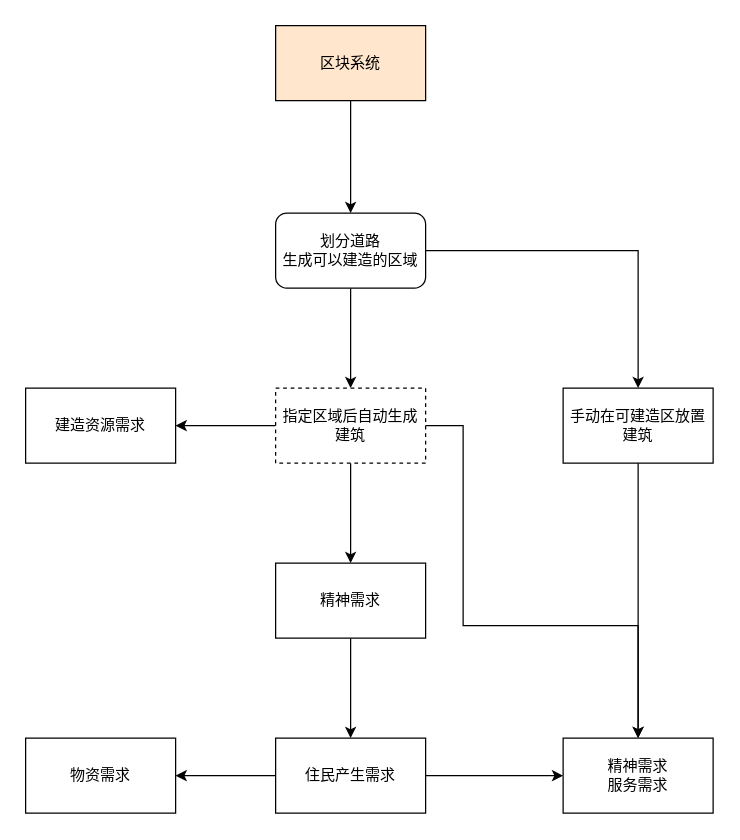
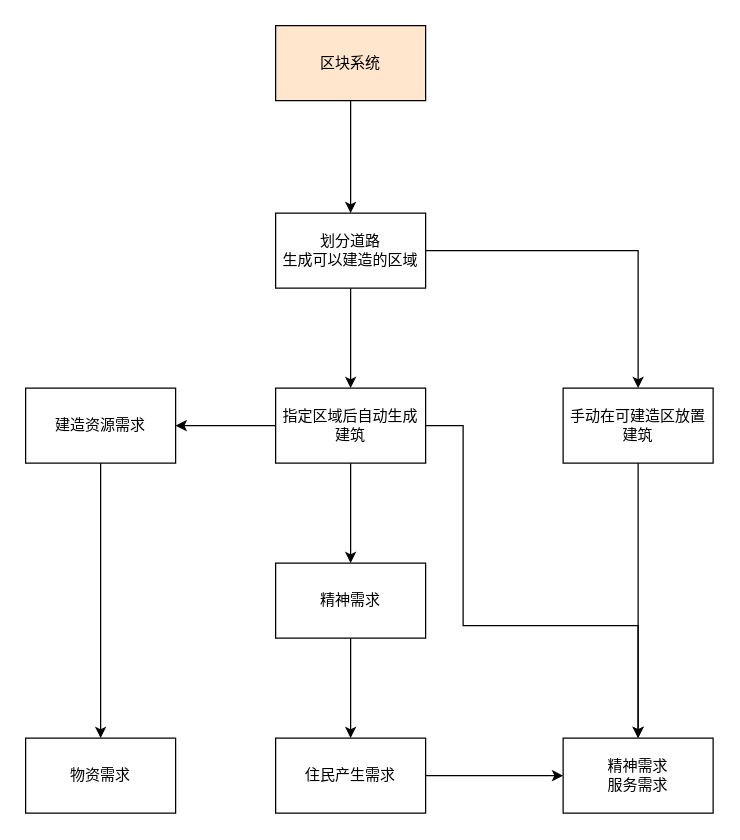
  <mxCell id="0" />
  <mxCell id="1" parent="0" />
  <mxCell id="2" value="区块系统" style="rounded=0;whiteSpace=wrap;html=1;fillColor=#ffe6cc;" vertex="1" parent="1"><mxGeometry x="220" y="20" width="120" height="60" as="geometry" /></mxCell>
  <mxCell id="3" value="" style="edgeStyle=orthogonalEdgeStyle;rounded=0;orthogonalLoop=1;jettySize=auto;html=1;" edge="1" parent="1" source="5" target="9"><mxGeometry relative="1" as="geometry" /></mxCell>
  <mxCell id="4" value="" style="edgeStyle=orthogonalEdgeStyle;rounded=0;orthogonalLoop=1;jettySize=auto;html=1;" edge="1" parent="1" source="5" target="10"><mxGeometry relative="1" as="geometry" /></mxCell>
- <mxCell id="5" value="划分道路&lt;br&gt;生成可以建造的区域" style="whiteSpace=wrap;html=1;rounded=1;" vertex="1" parent="1"><mxGeometry x="220" y="170" width="120" height="60" as="geometry" /></mxCell>
+ <mxCell id="5" value="划分道路&lt;br&gt;生成可以建造的区域" style="rounded=0;whiteSpace=wrap;html=1;" vertex="1" parent="1"><mxGeometry x="220" y="170" width="120" height="60" as="geometry" /></mxCell>
  <mxCell id="6" value="" style="endArrow=classic;html=1;rounded=0;exitX=0.5;exitY=1;exitDx=0;exitDy=0;entryX=0.5;entryY=0;entryDx=0;entryDy=0;" edge="1" parent="1" source="2" target="5"><mxGeometry width="50" height="50" relative="1" as="geometry"><mxPoint x="320" y="340" as="sourcePoint" /><mxPoint x="370" y="290" as="targetPoint" /></mxGeometry></mxCell>
  <mxCell id="7" value="" style="edgeStyle=orthogonalEdgeStyle;rounded=0;orthogonalLoop=1;jettySize=auto;html=1;" edge="1" parent="1" source="9" target="12"><mxGeometry relative="1" as="geometry" /></mxCell>
  <mxCell id="8" value="" style="edgeStyle=orthogonalEdgeStyle;rounded=0;orthogonalLoop=1;jettySize=auto;html=1;" edge="1" parent="1" source="9" target="17"><mxGeometry relative="1" as="geometry" /></mxCell>
- <mxCell id="9" value="指定区域后自动生成建筑" style="whiteSpace=wrap;html=1;rounded=0;dashed=1;" vertex="1" parent="1"><mxGeometry x="220" y="310" width="120" height="60" as="geometry" /></mxCell>
+ <mxCell id="9" value="指定区域后自动生成建筑" style="whiteSpace=wrap;html=1;rounded=0;" vertex="1" parent="1"><mxGeometry x="220" y="310" width="120" height="60" as="geometry" /></mxCell>
  <mxCell id="10" value="手动在可建造区放置建筑" style="whiteSpace=wrap;html=1;rounded=0;" vertex="1" parent="1"><mxGeometry x="450" y="310" width="120" height="60" as="geometry" /></mxCell>
  <mxCell id="11" value="" style="edgeStyle=orthogonalEdgeStyle;rounded=0;orthogonalLoop=1;jettySize=auto;html=1;" edge="1" parent="1" source="12" target="15"><mxGeometry relative="1" as="geometry" /></mxCell>
  <mxCell id="12" value="精神需求" style="whiteSpace=wrap;html=1;rounded=0;" vertex="1" parent="1"><mxGeometry x="220" y="450" width="120" height="60" as="geometry" /></mxCell>
- <mxCell id="13" value="" style="edgeStyle=orthogonalEdgeStyle;rounded=0;orthogonalLoop=1;jettySize=auto;html=1;" edge="1" parent="1" source="15" target="16"><mxGeometry relative="1" as="geometry" /></mxCell>
  <mxCell id="14" value="" style="edgeStyle=orthogonalEdgeStyle;rounded=0;orthogonalLoop=1;jettySize=auto;html=1;" edge="1" parent="1" source="15" target="19"><mxGeometry relative="1" as="geometry" /></mxCell>
  <mxCell id="15" value="住民产生需求" style="whiteSpace=wrap;html=1;rounded=0;" vertex="1" parent="1"><mxGeometry x="220" y="590" width="120" height="60" as="geometry" /></mxCell>
  <mxCell id="16" value="物资需求" style="whiteSpace=wrap;html=1;rounded=0;" vertex="1" parent="1"><mxGeometry x="20" y="590" width="120" height="60" as="geometry" /></mxCell>
  <mxCell id="17" value="建造资源需求" style="whiteSpace=wrap;html=1;rounded=0;" vertex="1" parent="1"><mxGeometry x="20" y="310" width="120" height="60" as="geometry" /></mxCell>
+ <mxCell id="18" value="" style="endArrow=classic;html=1;rounded=0;exitX=0.5;exitY=1;exitDx=0;exitDy=0;entryX=0.5;entryY=0;entryDx=0;entryDy=0;" edge="1" parent="1" source="17" target="16"><mxGeometry width="50" height="50" relative="1" as="geometry"><mxPoint x="310" y="520" as="sourcePoint" /><mxPoint x="360" y="470" as="targetPoint" /></mxGeometry></mxCell>
  <mxCell id="19" value="精神需求&lt;br&gt;服务需求" style="whiteSpace=wrap;html=1;rounded=0;" vertex="1" parent="1"><mxGeometry x="450" y="590" width="120" height="60" as="geometry" /></mxCell>
  <mxCell id="20" value="" style="endArrow=classic;html=1;rounded=0;exitX=1;exitY=0.5;exitDx=0;exitDy=0;entryX=0.5;entryY=0;entryDx=0;entryDy=0;" edge="1" parent="1" source="9" target="19"><mxGeometry width="50" height="50" relative="1" as="geometry"><mxPoint x="340" y="620" as="sourcePoint" /><mxPoint x="390" y="570" as="targetPoint" /><Array as="points"><mxPoint x="370" y="340" /><mxPoint x="370" y="500" /><mxPoint x="510" y="500" /></Array></mxGeometry></mxCell>
  <mxCell id="21" value="" style="endArrow=classic;html=1;rounded=0;exitX=0.5;exitY=1;exitDx=0;exitDy=0;" edge="1" parent="1" source="10"><mxGeometry width="50" height="50" relative="1" as="geometry"><mxPoint x="340" y="520" as="sourcePoint" /><mxPoint x="510" y="590" as="targetPoint" /></mxGeometry></mxCell>
